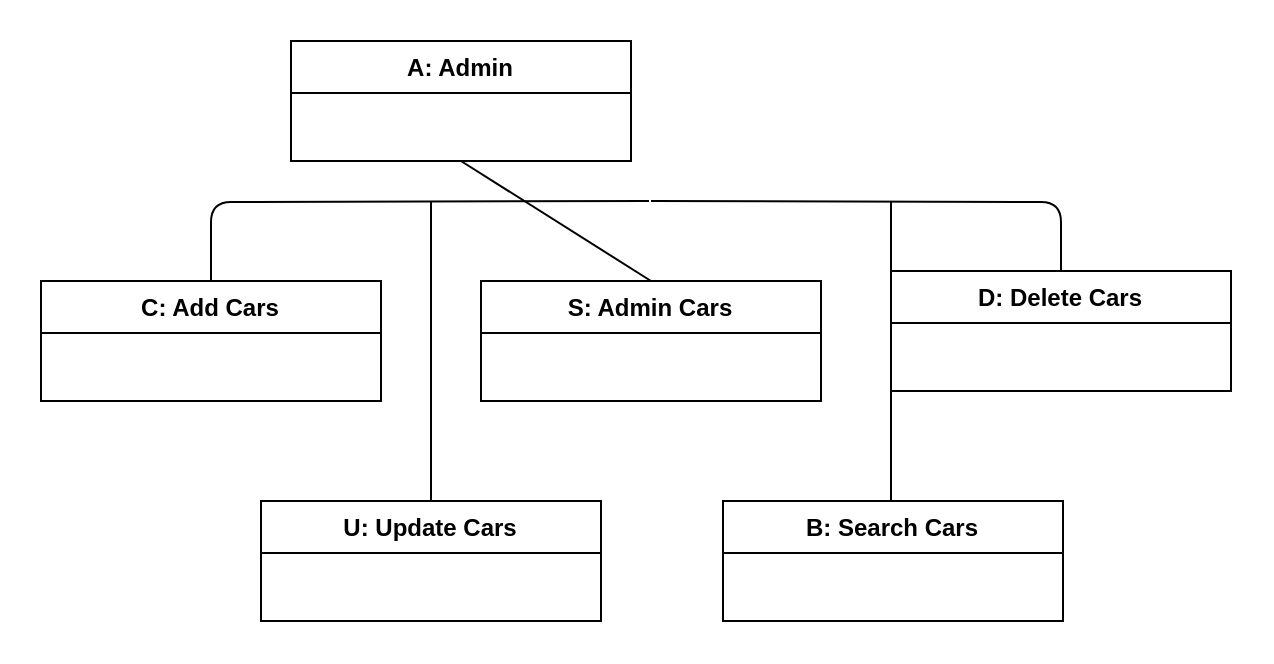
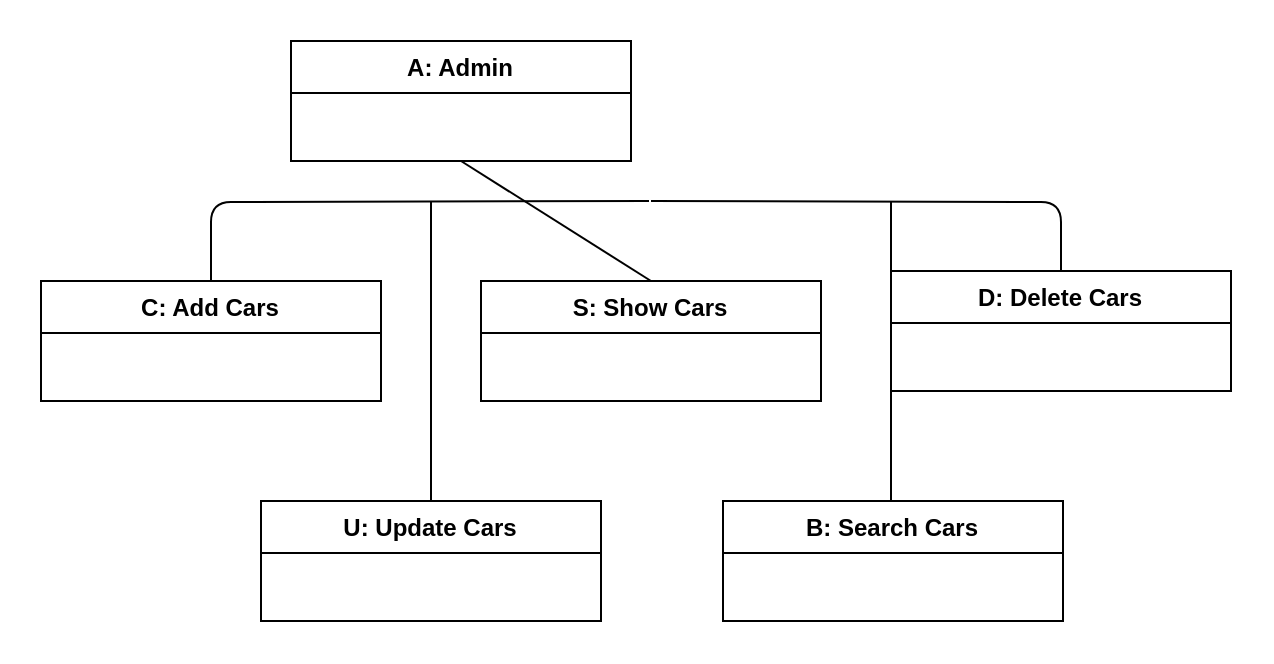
  <mxCell id="0" />
  <mxCell id="1" parent="0" />
  <mxCell id="2" value="A: Admin" style="swimlane;fontStyle=1;align=center;verticalAlign=top;childLayout=stackLayout;horizontal=1;startSize=26;horizontalStack=0;resizeParent=1;resizeParentMax=0;resizeLast=0;collapsible=1;marginBottom=0;" vertex="1" parent="1"><mxGeometry x="145" y="20" width="170" height="60" as="geometry" /></mxCell>
- <mxCell id="3" value="S: Admin Cars" style="swimlane;fontStyle=1;align=center;verticalAlign=top;childLayout=stackLayout;horizontal=1;startSize=26;horizontalStack=0;resizeParent=1;resizeParentMax=0;resizeLast=0;collapsible=1;marginBottom=0;" vertex="1" parent="1"><mxGeometry x="240" y="140" width="170" height="60" as="geometry" /></mxCell>
+ <mxCell id="3" value="S: Show Cars" style="swimlane;fontStyle=1;align=center;verticalAlign=top;childLayout=stackLayout;horizontal=1;startSize=26;horizontalStack=0;resizeParent=1;resizeParentMax=0;resizeLast=0;collapsible=1;marginBottom=0;" vertex="1" parent="1"><mxGeometry x="240" y="140" width="170" height="60" as="geometry" /></mxCell>
  <mxCell id="4" value="C: Add Cars" style="swimlane;fontStyle=1;align=center;verticalAlign=top;childLayout=stackLayout;horizontal=1;startSize=26;horizontalStack=0;resizeParent=1;resizeParentMax=0;resizeLast=0;collapsible=1;marginBottom=0;" vertex="1" parent="1"><mxGeometry x="20" y="140" width="170" height="60" as="geometry"><mxRectangle x="120" y="150" width="100" height="26" as="alternateBounds" /></mxGeometry></mxCell>
  <mxCell id="5" value="D: Delete Cars" style="swimlane;fontStyle=1;align=center;verticalAlign=top;childLayout=stackLayout;horizontal=1;startSize=26;horizontalStack=0;resizeParent=1;resizeParentMax=0;resizeLast=0;collapsible=1;marginBottom=0;" vertex="1" parent="1"><mxGeometry x="445" y="135" width="170" height="60" as="geometry" /></mxCell>
  <mxCell id="6" value="U: Update Cars" style="swimlane;fontStyle=1;align=center;verticalAlign=top;childLayout=stackLayout;horizontal=1;startSize=26;horizontalStack=0;resizeParent=1;resizeParentMax=0;resizeLast=0;collapsible=1;marginBottom=0;" vertex="1" parent="1"><mxGeometry x="130" y="250" width="170" height="60" as="geometry" /></mxCell>
  <mxCell id="7" value="B: Search Cars" style="swimlane;fontStyle=1;align=center;verticalAlign=top;childLayout=stackLayout;horizontal=1;startSize=26;horizontalStack=0;resizeParent=1;resizeParentMax=0;resizeLast=0;collapsible=1;marginBottom=0;" vertex="1" parent="1"><mxGeometry x="361" y="250" width="170" height="60" as="geometry" /></mxCell>
  <mxCell id="8" value="" style="endArrow=none;html=1;entryX=0.5;entryY=0;entryDx=0;entryDy=0;exitX=0.5;exitY=1;exitDx=0;exitDy=0;endFill=0;" edge="1" parent="1" source="2" target="3"><mxGeometry width="50" height="50" relative="1" as="geometry"><mxPoint x="310" y="130" as="sourcePoint" /><mxPoint x="360" y="80" as="targetPoint" /></mxGeometry></mxCell>
  <mxCell id="9" value="" style="endArrow=none;html=1;entryX=0.5;entryY=0;entryDx=0;entryDy=0;endFill=0;edgeStyle=orthogonalEdgeStyle;" edge="1" parent="1" target="4"><mxGeometry width="50" height="50" relative="1" as="geometry"><mxPoint x="324" y="100" as="sourcePoint" /><mxPoint x="104" y="140" as="targetPoint" /></mxGeometry></mxCell>
  <mxCell id="10" value="" style="endArrow=none;html=1;entryX=0.5;entryY=0;entryDx=0;entryDy=0;endFill=0;edgeStyle=orthogonalEdgeStyle;" edge="1" parent="1" target="5"><mxGeometry width="50" height="50" relative="1" as="geometry"><mxPoint x="325" y="100" as="sourcePoint" /><mxPoint x="105" y="140" as="targetPoint" /></mxGeometry></mxCell>
  <mxCell id="11" value="" style="endArrow=none;html=1;endFill=0;exitX=0.5;exitY=0;exitDx=0;exitDy=0;" edge="1" parent="1" source="6"><mxGeometry width="50" height="50" relative="1" as="geometry"><mxPoint x="340" y="400" as="sourcePoint" /><mxPoint x="215" y="100" as="targetPoint" /></mxGeometry></mxCell>
  <mxCell id="12" value="" style="endArrow=none;html=1;endFill=0;exitX=0.5;exitY=0;exitDx=0;exitDy=0;" edge="1" parent="1"><mxGeometry width="50" height="50" relative="1" as="geometry"><mxPoint x="445" y="250" as="sourcePoint" /><mxPoint x="445" y="100" as="targetPoint" /></mxGeometry></mxCell>
